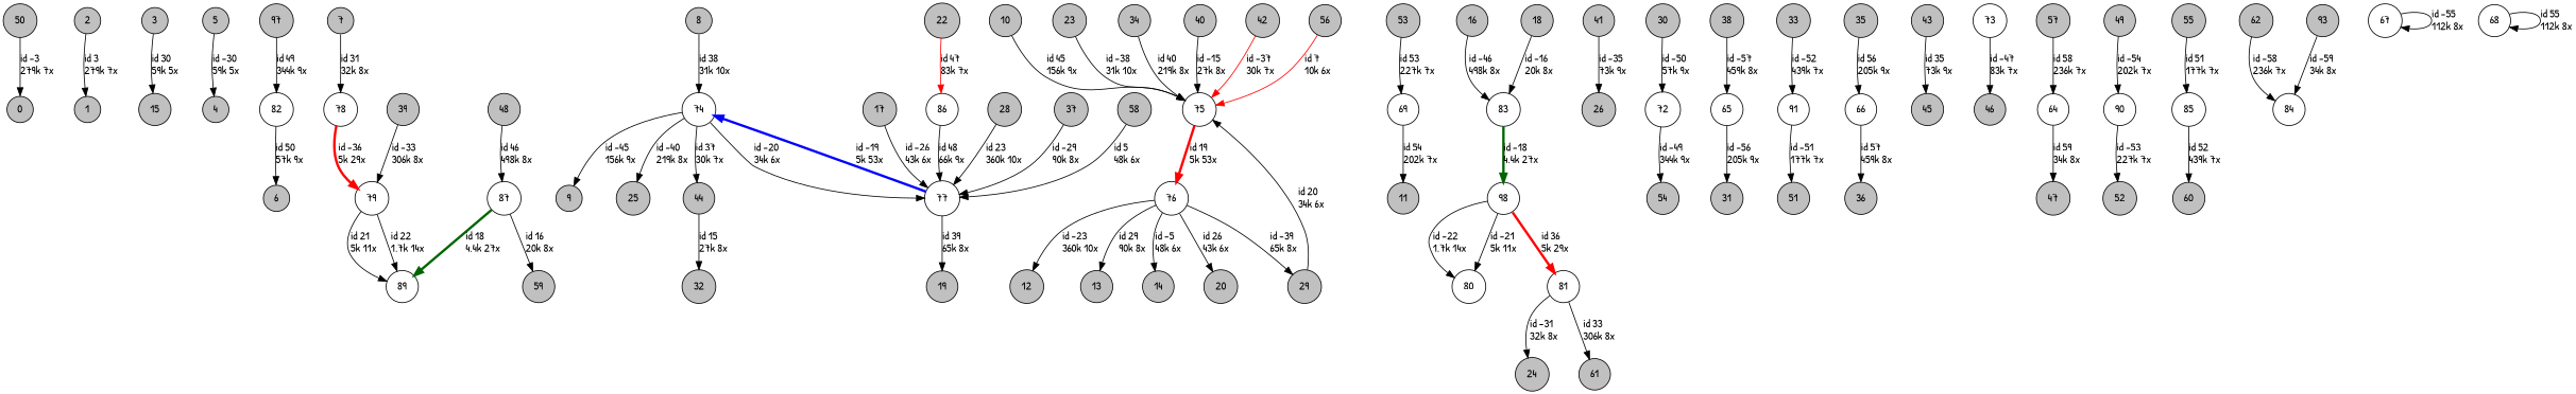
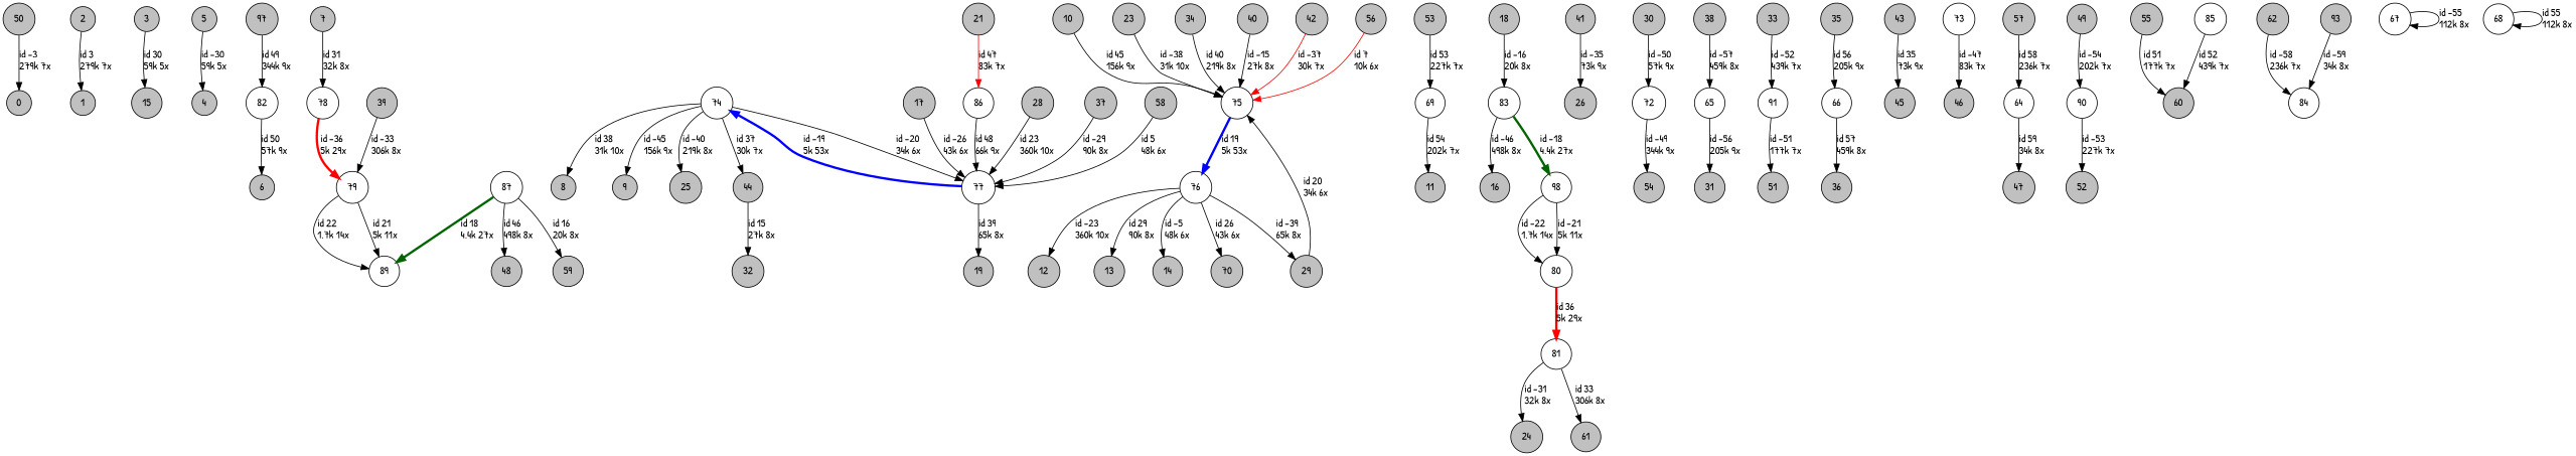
  digraph {
    fontname="Patrick Hand"
    nodesep=0.5
    node [fillcolor=grey fontname="Patrick Hand" shape=circle style=filled]
    edge [color=black fontname="Patrick Hand"]
    0 [height=0.3]
    1 [height=0.3]
    2 [height=0.3]
    3 [height=0.3]
    15 [height=0.3]
    4 [height=0.3]
    5 [height=0.3]
    6 [height=0.3]
    7 [height=0.3]
    78 [height=0.3 fillcolor="" style=""]
    79 [height=0.3 fillcolor="" style=""]
    8 [height=0.3]
    9 [height=0.3]
    10 [height=0.3]
    75 [height=0.3 fillcolor="" style=""]
    76 [height=0.3 fillcolor="" style=""]
    11 [height=0.3]
    12 [height=0.3]
    13 [height=0.3]
    14 [height=0.3]
    16 [height=0.3]
    83 [height=0.3 fillcolor="" style=""]
    n23 [height=0.3 label=98 fillcolor="" style=""]
    17 [height=0.3]
    77 [height=0.3 fillcolor="" style=""]
    19 [height=0.3]
    74 [height=0.3 fillcolor="" style=""]
    18 [height=0.3]
-   20 [height=0.3]
-   21 [height=0.3 label=22]
+   20 [height=0.3 label=70]
+   21 [height=0.3]
    86 [height=0.3 fillcolor="" style=""]
    23 [height=0.3]
    24 [height=0.3]
    25 [height=0.3]
    26 [height=0.3]
    n36 [height=0.3 label=97]
    82 [height=0.3 fillcolor="" style=""]
    28 [height=0.3]
    29 [height=0.3]
    30 [height=0.3]
    72 [height=0.3 fillcolor="" style=""]
    54 [height=0.3]
    31 [height=0.3]
    32 [height=0.3]
    33 [height=0.3]
    n46 [height=0.3 label=91 fillcolor="" style=""]
    51 [height=0.3]
    34 [height=0.3]
    35 [height=0.3]
    66 [height=0.3 fillcolor="" style=""]
    36 [height=0.3]
    37 [height=0.3]
    38 [height=0.3]
    65 [height=0.3 fillcolor="" style=""]
    39 [height=0.3]
    40 [height=0.3]
    41 [height=0.3]
    42 [height=0.3]
    43 [height=0.3]
    45 [height=0.3]
    44 [height=0.3]
    46 [height=0.3]
    47 [height=0.3]
    48 [height=0.3]
    49 [height=0.3]
    n66 [height=0.3 label=90 fillcolor="" style=""]
    52 [height=0.3]
    50 [height=0.3]
    53 [height=0.3]
    69 [height=0.3 fillcolor="" style=""]
    55 [height=0.3]
    85 [height=0.3 fillcolor="" style=""]
    60 [height=0.3]
    56 [height=0.3]
    57 [height=0.3]
    64 [height=0.3 fillcolor="" style=""]
    58 [height=0.3]
    59 [height=0.3]
    61 [height=0.3]
    62 [height=0.3]
    84 [height=0.3 fillcolor="" style=""]
    n82 [height=0.3 label=93]
    67 [height=0.3 fillcolor="" style=""]
    68 [height=0.3 fillcolor="" style=""]
    73 [height=0.3 fillcolor="" style=""]
    89 [height=0.3 fillcolor="" style=""]
    80 [height=0.3 fillcolor="" style=""]
    81 [height=0.3 fillcolor="" style=""]
    87 [height=0.3 fillcolor="" style=""]
    2 -> 1 [label="id 3\l279k 7x"]
    3 -> 15 [label="id 30\l59k 5x"]
    5 -> 4 [label="id -30\l59k 5x"]
    7 -> 78 [label="id 31\l32k 8x"]
    78 -> 79 [color=red label="id -36\l5k 29x" penwidth=3]
    79 -> 89 [label="id 22\l1.7k 14x"]
    79 -> 89 [label="id 21\l5k 11x"]
    10 -> 75 [label="id 45\l156k 9x"]
-   75 -> 76 [color=red label="id 19\l5k 53x" penwidth=3]
+   75 -> 76 [color=blue label="id 19\l5k 53x" penwidth=3]
    76 -> 12 [label="id -23\l360k 10x"]
    76 -> 13 [label="id 29\l90k 8x"]
    76 -> 14 [label="id -5\l48k 6x"]
    76 -> 20 [label="id 26\l43k 6x"]
    76 -> 29 [label="id -39\l65k 8x"]
-   16 -> 83 [label="id -46\l498k 8x"]
+   83 -> 16 [label="id -46\l498k 8x"]
    83 -> n23 [color=darkgreen label="id -18\l4.4k 27x" penwidth=3]
    n23 -> 80 [label="id -22\l1.7k 14x"]
    n23 -> 80 [label="id -21\l5k 11x"]
    17 -> 77 [label="id -26\l43k 6x"]
    77 -> 19 [label="id 39\l65k 8x"]
    77 -> 74 [color=blue label="id -19\l5k 53x" penwidth=3]
-   8 -> 74 [label="id 38\l31k 10x"]
+   74 -> 8 [label="id 38\l31k 10x"]
    74 -> 9 [label="id -45\l156k 9x"]
    74 -> 77 [label="id -20\l34k 6x"]
    74 -> 25 [label="id -40\l219k 8x"]
    74 -> 44 [label="id 37\l30k 7x"]
    18 -> 83 [label="id -16\l20k 8x"]
    21 -> 86 [color=red label="id 47\l83k 7x"]
    86 -> 77 [label="id 48\l66k 9x"]
    23 -> 75 [label="id -38\l31k 10x"]
    n36 -> 82 [label="id 49\l344k 9x"]
    82 -> 6 [label="id 50\l57k 9x"]
    28 -> 77 [label="id 23\l360k 10x"]
    29 -> 75 [label="id 20\l34k 6x"]
    30 -> 72 [label="id -50\l57k 9x"]
    72 -> 54 [label="id -49\l344k 9x"]
    33 -> n46 [label="id -52\l439k 7x"]
    n46 -> 51 [label="id -51\l177k 7x"]
    34 -> 75 [label="id 40\l219k 8x"]
    35 -> 66 [label="id 56\l205k 9x"]
    66 -> 36 [label="id 57\l459k 8x"]
    37 -> 77 [label="id -29\l90k 8x"]
    38 -> 65 [label="id -57\l459k 8x"]
    65 -> 31 [label="id -56\l205k 9x"]
    39 -> 79 [label="id -33\l306k 8x"]
    40 -> 75 [label="id -15\l27k 8x"]
    41 -> 26 [label="id -35\l73k 9x"]
    42 -> 75 [color=red label="id -37\l30k 7x"]
    43 -> 45 [label="id 35\l73k 9x"]
    44 -> 32 [label="id 15\l27k 8x"]
    49 -> n66 [label="id -54\l202k 7x"]
    n66 -> 52 [label="id -53\l227k 7x"]
    50 -> 0 [label="id -3\l279k 7x"]
    53 -> 69 [label="id 53\l227k 7x"]
    69 -> 11 [label="id 54\l202k 7x"]
-   55 -> 85 [label="id 51\l177k 7x"]
+   55 -> 60 [label="id 51\l177k 7x"]
    85 -> 60 [label="id 52\l439k 7x"]
    56 -> 75 [color=red label="id 7\l10k 6x"]
    57 -> 64 [label="id 58\l236k 7x"]
    64 -> 47 [label="id 59\l34k 8x"]
    58 -> 77 [label="id 5\l48k 6x"]
    62 -> 84 [label="id -58\l236k 7x"]
    n82 -> 84 [label="id -59\l34k 8x"]
    67 -> 67 [label="id -55\l112k 8x"]
    68 -> 68 [label="id 55\l112k 8x"]
    73 -> 46 [label="id -47\l83k 7x"]
-   n23 -> 81 [color=red label="id 36\l5k 29x" penwidth=3]
+   80 -> 81 [color=red label="id 36\l5k 29x" penwidth=3]
    81 -> 24 [label="id -31\l32k 8x"]
    81 -> 61 [label="id 33\l306k 8x"]
-   48 -> 87 [label="id 46\l498k 8x"]
+   87 -> 48 [label="id 46\l498k 8x"]
    87 -> 59 [label="id 16\l20k 8x"]
    87 -> 89 [color=darkgreen label="id 18\l4.4k 27x" penwidth=3]
  }
